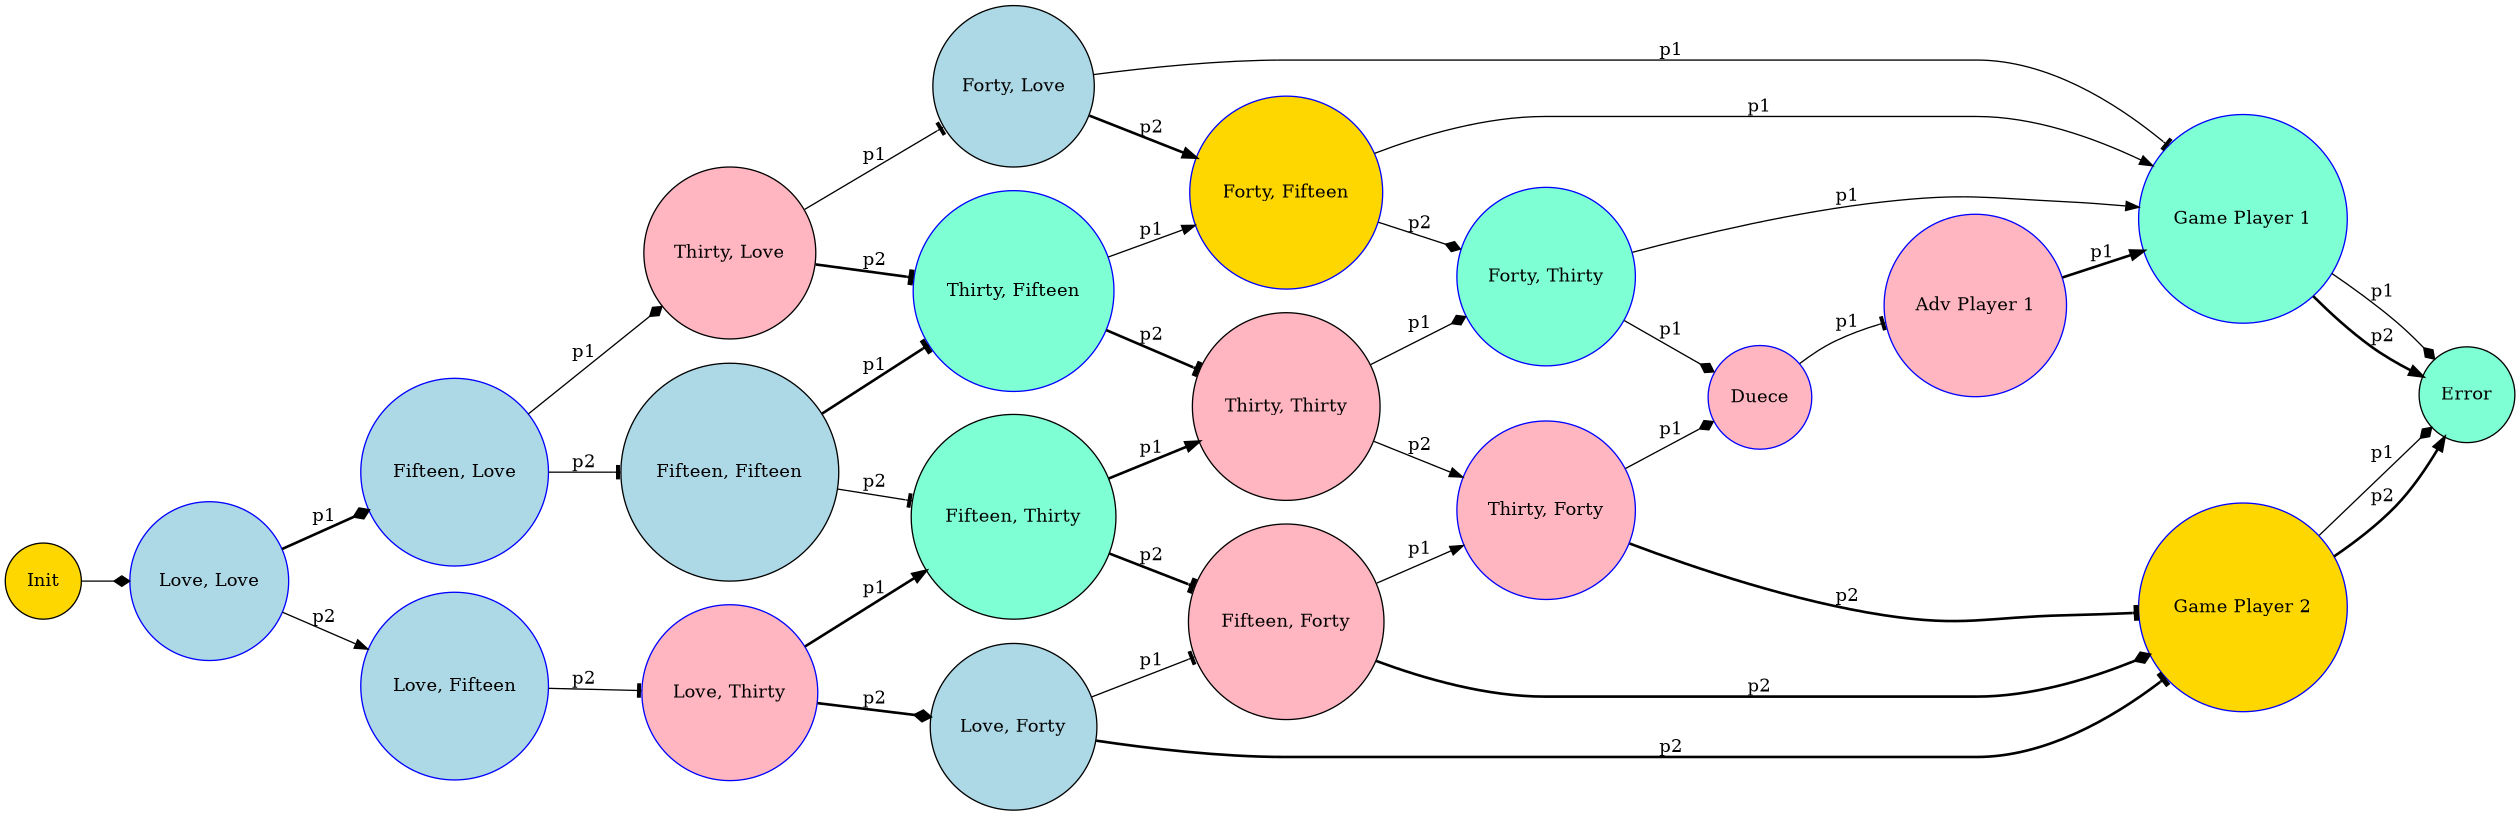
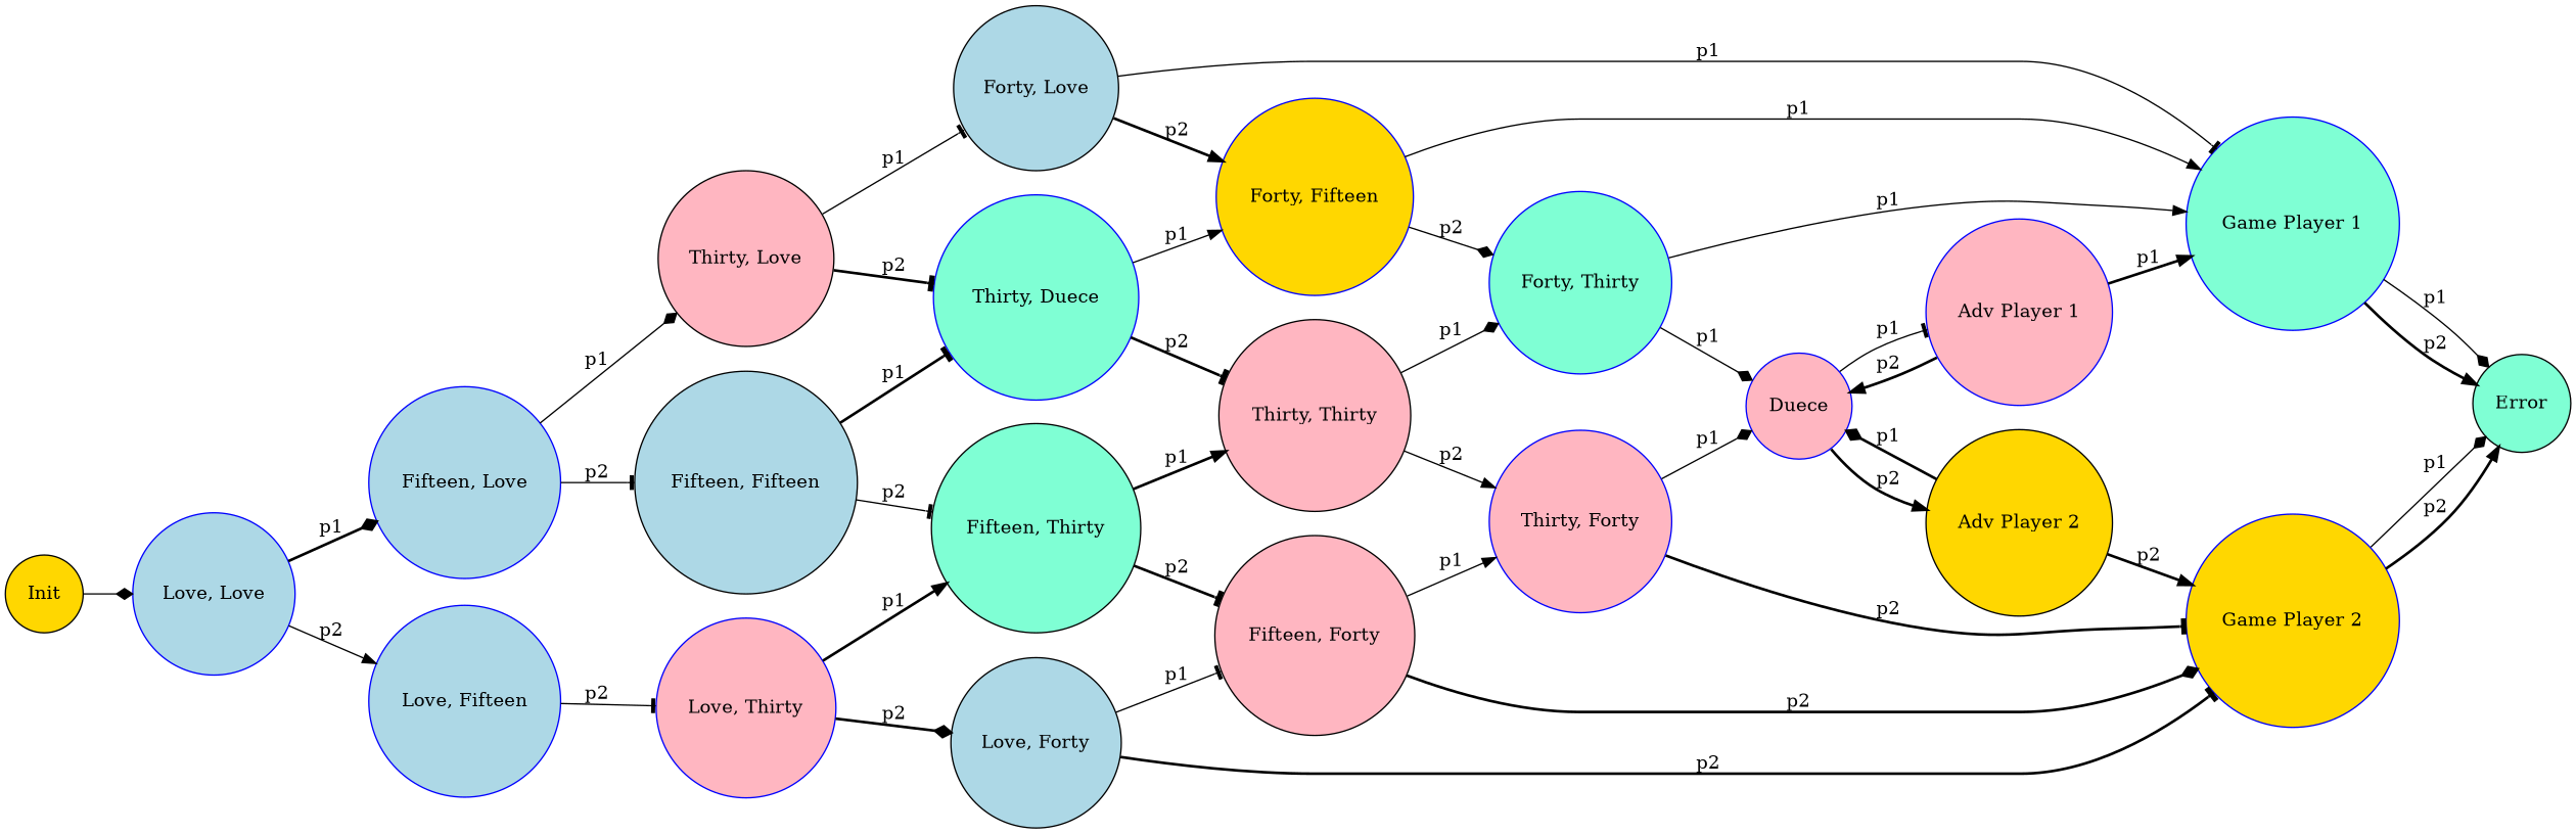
  digraph {
    rankdir=LR
    node [color=blue fillcolor=lightpink shape=circle style=filled]
    edge [arrowhead=normal style=solid]
    Init [color=black fillcolor=gold width=0.01]
    n2 [fillcolor=lightblue label="Love, Love"]
    n3 [fillcolor=lightblue label="Fifteen, Love"]
    n4 [fillcolor=lightblue label="Love, Fifteen"]
    n5 [color=black fillcolor=lightblue label="Fifteen, Fifteen"]
    n6 [color=black label="Thirty, Love"]
    n7 [label="Love, Thirty"]
-   n8 [fillcolor=aquamarine label="Thirty, Fifteen"]
+   n8 [fillcolor=aquamarine label="Thirty, Duece"]
    n9 [color=black fillcolor=aquamarine label="Fifteen, Thirty"]
    n10 [color=black fillcolor=lightblue label="Forty, Love"]
    n11 [color=black fillcolor=lightblue label="Love, Forty"]
    n12 [color=black label="Thirty, Thirty"]
    n13 [fillcolor=gold label="Forty, Fifteen"]
    n14 [color=black label="Fifteen, Forty"]
    n15 [fillcolor=aquamarine label="Game Player 1"]
    n16 [fillcolor=aquamarine label="Forty, Thirty"]
    n17 [label="Thirty, Forty"]
    n18 [label=Duece]
    n19 [fillcolor=gold label="Game Player 2"]
    n20 [color=black fillcolor=aquamarine label=Error]
    n21 [label="Adv Player 1"]
+   n22 [color=black fillcolor=gold label="Adv Player 2"]
    Init -> n2 [arrowhead=diamond]
    n2 -> n3 [arrowhead=diamond label=p1 style=bold]
    n2 -> n4 [label=p2]
    n3 -> n5 [arrowhead=tee label=p2]
    n3 -> n6 [arrowhead=diamond label=p1]
    n4 -> n7 [arrowhead=tee label=p2]
    n5 -> n8 [arrowhead=tee label=p1 style=bold]
    n5 -> n9 [arrowhead=tee label=p2]
    n6 -> n8 [arrowhead=tee label=p2 style=bold]
    n6 -> n10 [arrowhead=tee label=p1]
    n7 -> n9 [label=p1 style=bold]
    n7 -> n11 [arrowhead=diamond label=p2 style=bold]
    n8 -> n12 [arrowhead=tee label=p2 style=bold]
    n8 -> n13 [label=p1]
    n9 -> n12 [label=p1 style=bold]
    n9 -> n14 [arrowhead=tee label=p2 style=bold]
    n10 -> n13 [label=p2 style=bold]
    n10 -> n15 [arrowhead=tee label=p1]
    n11 -> n14 [arrowhead=tee label=p1]
    n11 -> n19 [arrowhead=tee label=p2 style=bold]
    n12 -> n16 [arrowhead=diamond label=p1]
    n12 -> n17 [label=p2]
    n13 -> n15 [label=p1]
    n13 -> n16 [arrowhead=diamond label=p2]
    n14 -> n17 [label=p1]
    n14 -> n19 [arrowhead=diamond label=p2 style=bold]
    n15 -> n20 [arrowhead=diamond label=p1]
    n15 -> n20 [label=p2 style=bold]
    n16 -> n15 [label=p1]
    n16 -> n18 [arrowhead=diamond label=p1]
    n17 -> n18 [arrowhead=diamond label=p1]
    n17 -> n19 [arrowhead=tee label=p2 style=bold]
    n18 -> n21 [arrowhead=tee label=p1]
+   n18 -> n22 [label=p2 style=bold]
    n19 -> n20 [arrowhead=diamond label=p1]
    n19 -> n20 [label=p2 style=bold]
    n21 -> n15 [label=p1 style=bold]
+   n21 -> n18 [label=p2 style=bold]
+   n22 -> n18 [arrowhead=diamond label=p1 style=bold]
+   n22 -> n19 [label=p2 style=bold]
  }
